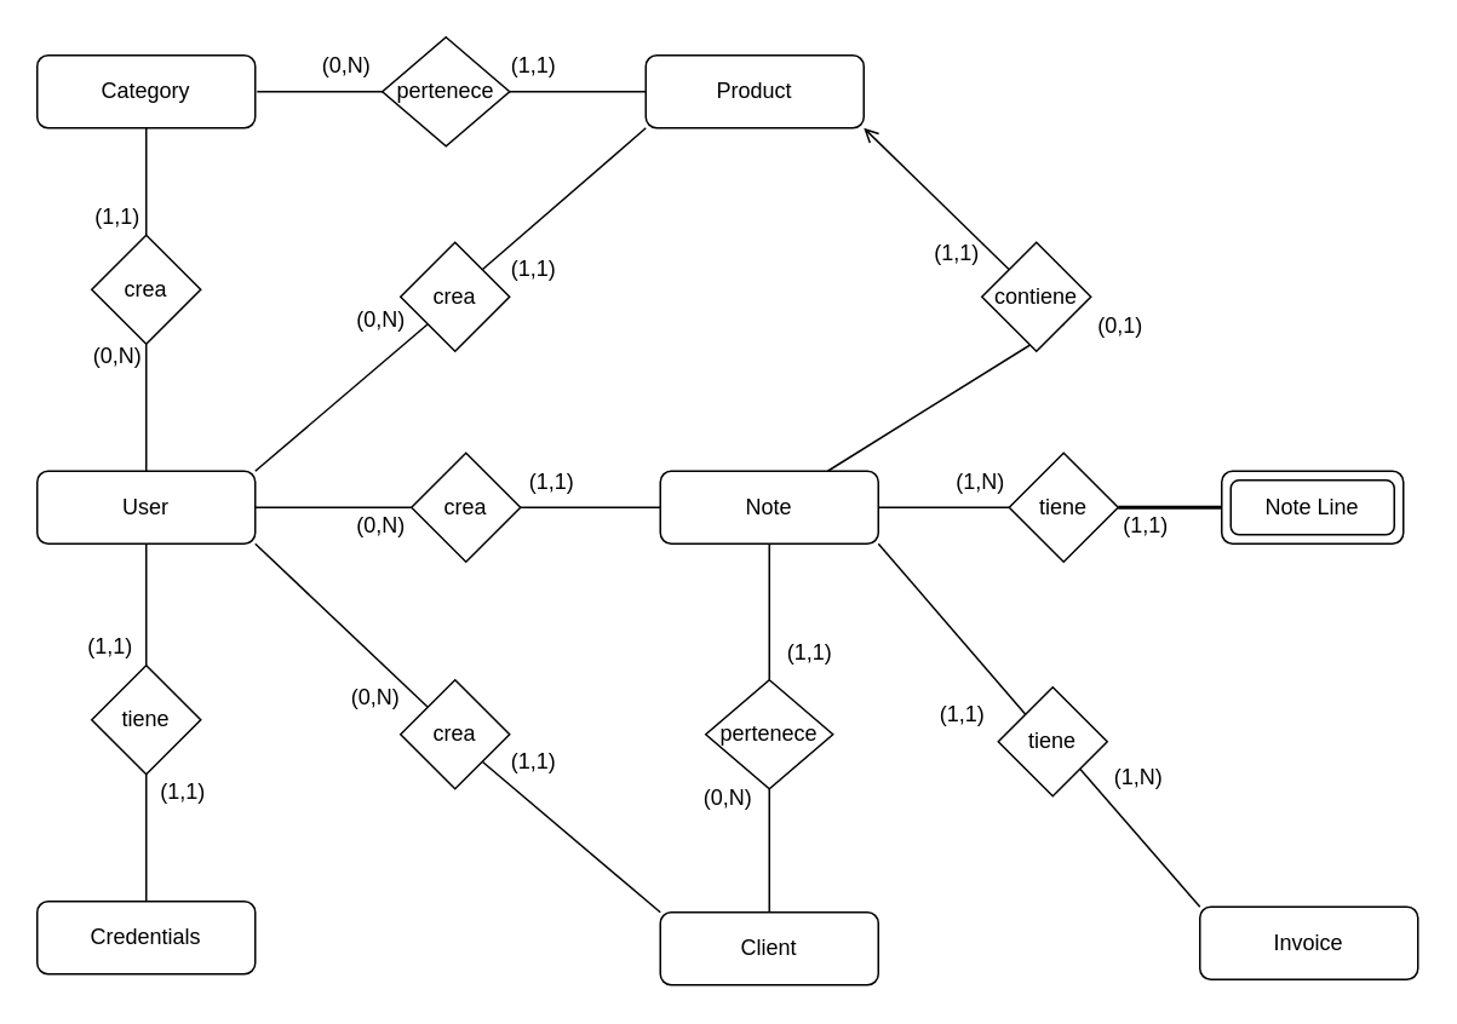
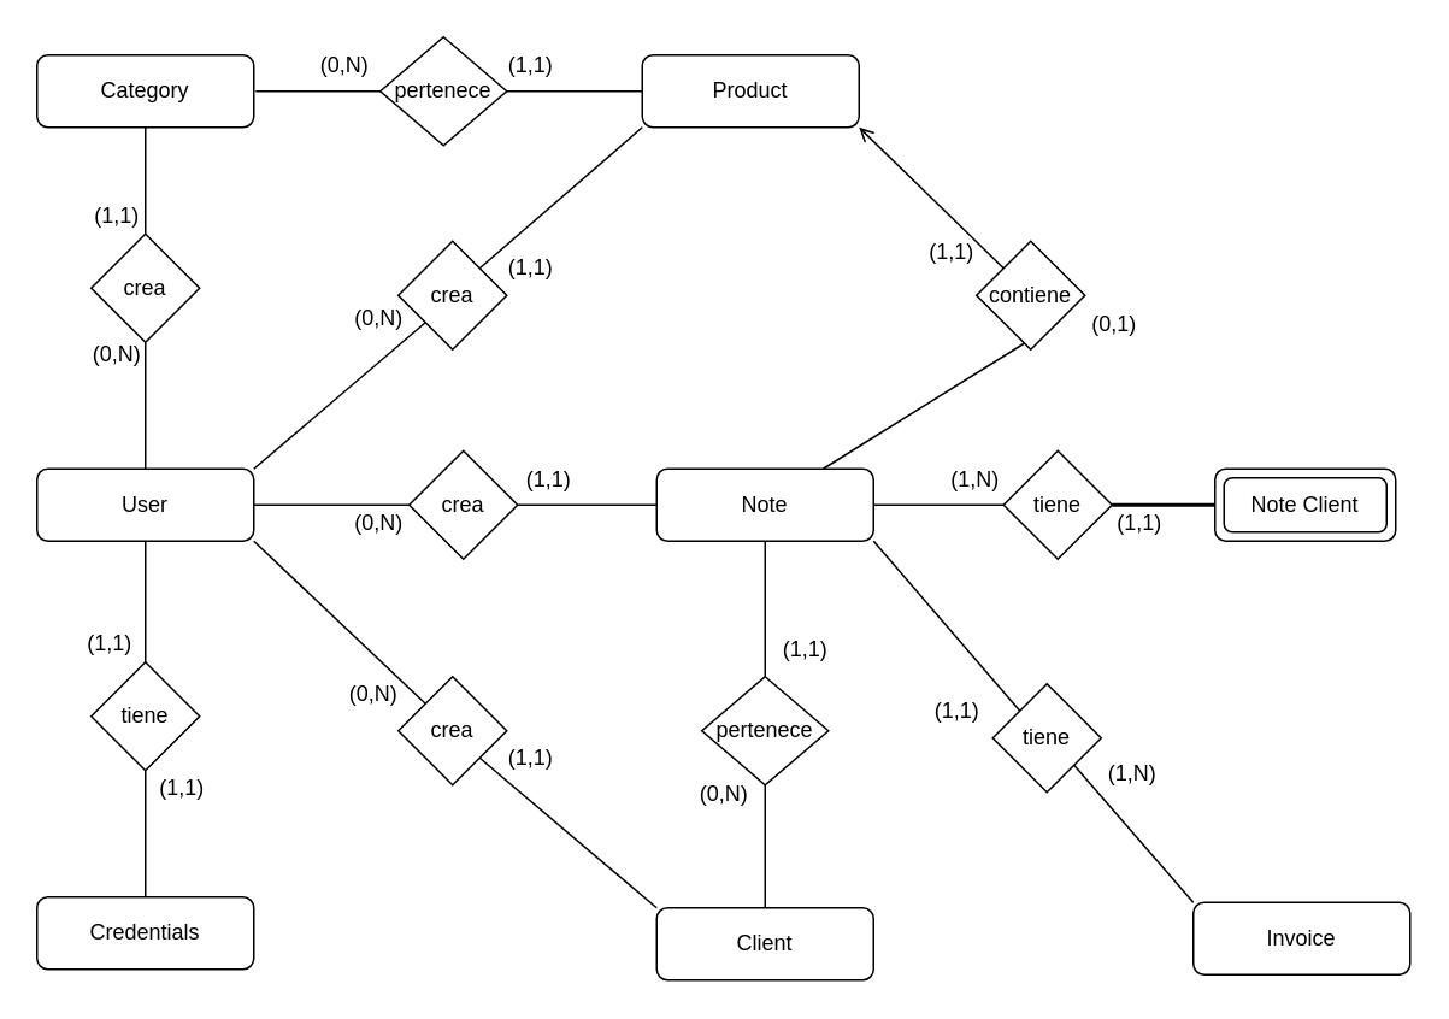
  <mxCell id="0" />
  <mxCell id="1" parent="0" />
  <mxCell id="2" style="edgeStyle=none;rounded=0;orthogonalLoop=1;jettySize=auto;html=1;exitX=0.5;exitY=0;exitDx=0;exitDy=0;entryX=0.5;entryY=1;entryDx=0;entryDy=0;endArrow=none;endFill=0;" parent="1" source="3" target="16" edge="1"><mxGeometry relative="1" as="geometry" /></mxCell>
  <mxCell id="3" value="Credentials" style="rounded=1;whiteSpace=wrap;html=1;" parent="1" vertex="1"><mxGeometry x="20" y="496" width="120" height="40" as="geometry" /></mxCell>
  <mxCell id="4" style="edgeStyle=none;rounded=0;orthogonalLoop=1;jettySize=auto;html=1;exitX=1;exitY=0.5;exitDx=0;exitDy=0;entryX=0;entryY=0.5;entryDx=0;entryDy=0;endArrow=none;endFill=0;" parent="1" source="5" target="24" edge="1"><mxGeometry relative="1" as="geometry" /></mxCell>
  <mxCell id="5" value="User" style="rounded=1;whiteSpace=wrap;html=1;" parent="1" vertex="1"><mxGeometry x="20" y="259" width="120" height="40" as="geometry" /></mxCell>
  <mxCell id="6" style="edgeStyle=none;rounded=0;orthogonalLoop=1;jettySize=auto;html=1;exitX=1;exitY=0.5;exitDx=0;exitDy=0;entryX=0;entryY=0.5;entryDx=0;entryDy=0;endArrow=none;endFill=0;" parent="1" source="7" target="36" edge="1"><mxGeometry relative="1" as="geometry" /></mxCell>
  <mxCell id="7" value="Product" style="rounded=1;whiteSpace=wrap;html=1;" parent="1" vertex="1"><mxGeometry x="355" y="30" width="120" height="40" as="geometry" /></mxCell>
  <mxCell id="8" style="edgeStyle=none;rounded=0;orthogonalLoop=1;jettySize=auto;html=1;exitX=1;exitY=1;exitDx=0;exitDy=0;entryX=0;entryY=0;entryDx=0;entryDy=0;endArrow=none;endFill=0;" parent="1" source="9" target="31" edge="1"><mxGeometry relative="1" as="geometry" /></mxCell>
  <mxCell id="9" value="Note" style="rounded=1;whiteSpace=wrap;html=1;" parent="1" vertex="1"><mxGeometry x="363" y="259" width="120" height="40" as="geometry" /></mxCell>
  <mxCell id="10" style="edgeStyle=none;rounded=0;orthogonalLoop=1;jettySize=auto;html=1;exitX=0.5;exitY=0;exitDx=0;exitDy=0;entryX=0.5;entryY=1;entryDx=0;entryDy=0;endArrow=none;endFill=0;" parent="1" source="11" target="29" edge="1"><mxGeometry relative="1" as="geometry" /></mxCell>
  <mxCell id="11" value="Client" style="rounded=1;whiteSpace=wrap;html=1;" parent="1" vertex="1"><mxGeometry x="363" y="502" width="120" height="40" as="geometry" /></mxCell>
  <mxCell id="12" style="edgeStyle=orthogonalEdgeStyle;rounded=0;orthogonalLoop=1;jettySize=auto;html=1;exitX=0.5;exitY=1;exitDx=0;exitDy=0;entryX=0.5;entryY=0;entryDx=0;entryDy=0;endArrow=none;endFill=0;" parent="1" source="13" target="56" edge="1"><mxGeometry relative="1" as="geometry" /></mxCell>
  <mxCell id="13" value="Category" style="rounded=1;whiteSpace=wrap;html=1;" parent="1" vertex="1"><mxGeometry x="20" y="30" width="120" height="40" as="geometry" /></mxCell>
  <mxCell id="14" value="Invoice" style="rounded=1;whiteSpace=wrap;html=1;" parent="1" vertex="1"><mxGeometry x="660" y="499" width="120" height="40" as="geometry" /></mxCell>
  <mxCell id="15" style="edgeStyle=none;rounded=0;orthogonalLoop=1;jettySize=auto;html=1;exitX=0.5;exitY=0;exitDx=0;exitDy=0;entryX=0.5;entryY=1;entryDx=0;entryDy=0;endArrow=none;endFill=0;" parent="1" source="16" target="5" edge="1"><mxGeometry relative="1" as="geometry" /></mxCell>
  <mxCell id="16" value="tiene" style="shape=rhombus;perimeter=rhombusPerimeter;whiteSpace=wrap;html=1;align=center;" parent="1" vertex="1"><mxGeometry x="50" y="366" width="60" height="60" as="geometry" /></mxCell>
  <mxCell id="17" style="edgeStyle=none;rounded=0;orthogonalLoop=1;jettySize=auto;html=1;exitX=1;exitY=1;exitDx=0;exitDy=0;entryX=0;entryY=0;entryDx=0;entryDy=0;endArrow=none;endFill=0;" parent="1" source="5" target="19" edge="1"><mxGeometry relative="1" as="geometry"><mxPoint x="80" y="299" as="sourcePoint" /></mxGeometry></mxCell>
  <mxCell id="18" style="edgeStyle=none;rounded=0;orthogonalLoop=1;jettySize=auto;html=1;exitX=1;exitY=1;exitDx=0;exitDy=0;entryX=0;entryY=0;entryDx=0;entryDy=0;endArrow=none;endFill=0;" parent="1" source="19" target="11" edge="1"><mxGeometry relative="1" as="geometry"><mxPoint x="80" y="499" as="targetPoint" /></mxGeometry></mxCell>
  <mxCell id="19" value="crea" style="shape=rhombus;perimeter=rhombusPerimeter;whiteSpace=wrap;html=1;align=center;" parent="1" vertex="1"><mxGeometry x="220" y="374" width="60" height="60" as="geometry" /></mxCell>
  <mxCell id="20" style="edgeStyle=none;rounded=0;orthogonalLoop=1;jettySize=auto;html=1;exitX=0;exitY=1;exitDx=0;exitDy=0;entryX=1;entryY=0;entryDx=0;entryDy=0;endArrow=none;endFill=0;" parent="1" source="22" target="5" edge="1"><mxGeometry relative="1" as="geometry" /></mxCell>
  <mxCell id="21" style="edgeStyle=none;rounded=0;orthogonalLoop=1;jettySize=auto;html=1;exitX=1;exitY=0;exitDx=0;exitDy=0;entryX=0;entryY=1;entryDx=0;entryDy=0;endArrow=none;endFill=0;" parent="1" source="22" target="7" edge="1"><mxGeometry relative="1" as="geometry" /></mxCell>
  <mxCell id="22" value="crea" style="shape=rhombus;perimeter=rhombusPerimeter;whiteSpace=wrap;html=1;align=center;" parent="1" vertex="1"><mxGeometry x="220" y="133" width="60" height="60" as="geometry" /></mxCell>
  <mxCell id="23" style="edgeStyle=none;rounded=0;orthogonalLoop=1;jettySize=auto;html=1;exitX=1;exitY=0.5;exitDx=0;exitDy=0;entryX=0;entryY=0.5;entryDx=0;entryDy=0;endArrow=none;endFill=0;" parent="1" source="24" target="9" edge="1"><mxGeometry relative="1" as="geometry" /></mxCell>
  <mxCell id="24" value="crea" style="shape=rhombus;perimeter=rhombusPerimeter;whiteSpace=wrap;html=1;align=center;" parent="1" vertex="1"><mxGeometry x="226" y="249" width="60" height="60" as="geometry" /></mxCell>
  <mxCell id="25" style="edgeStyle=none;rounded=0;orthogonalLoop=1;jettySize=auto;html=1;exitX=1;exitY=0.5;exitDx=0;exitDy=0;endArrow=none;endFill=0;entryX=0;entryY=0.5;entryDx=0;entryDy=0;strokeWidth=2;" parent="1" source="27" edge="1"><mxGeometry relative="1" as="geometry"><mxPoint x="672" y="279" as="targetPoint" /></mxGeometry></mxCell>
  <mxCell id="26" style="edgeStyle=none;rounded=0;orthogonalLoop=1;jettySize=auto;html=1;exitX=0;exitY=0.5;exitDx=0;exitDy=0;endArrow=none;endFill=0;entryX=1;entryY=0.5;entryDx=0;entryDy=0;" parent="1" source="27" target="9" edge="1"><mxGeometry relative="1" as="geometry"><mxPoint x="483" y="288" as="targetPoint" /></mxGeometry></mxCell>
  <mxCell id="27" value="tiene" style="shape=rhombus;perimeter=rhombusPerimeter;whiteSpace=wrap;html=1;align=center;" parent="1" vertex="1"><mxGeometry x="555" y="249" width="60" height="60" as="geometry" /></mxCell>
  <mxCell id="28" style="edgeStyle=none;rounded=0;orthogonalLoop=1;jettySize=auto;html=1;exitX=0.5;exitY=0;exitDx=0;exitDy=0;entryX=0.5;entryY=1;entryDx=0;entryDy=0;endArrow=none;endFill=0;" parent="1" source="29" target="9" edge="1"><mxGeometry relative="1" as="geometry" /></mxCell>
  <mxCell id="29" value="pertenece" style="shape=rhombus;perimeter=rhombusPerimeter;whiteSpace=wrap;html=1;align=center;" parent="1" vertex="1"><mxGeometry x="388" y="374" width="70" height="60" as="geometry" /></mxCell>
  <mxCell id="30" style="edgeStyle=none;rounded=0;orthogonalLoop=1;jettySize=auto;html=1;exitX=1;exitY=1;exitDx=0;exitDy=0;entryX=0;entryY=0;entryDx=0;entryDy=0;endArrow=none;endFill=0;" parent="1" source="31" target="14" edge="1"><mxGeometry relative="1" as="geometry" /></mxCell>
  <mxCell id="31" value="tiene" style="shape=rhombus;perimeter=rhombusPerimeter;whiteSpace=wrap;html=1;align=center;" parent="1" vertex="1"><mxGeometry x="549" y="378" width="60" height="60" as="geometry" /></mxCell>
  <mxCell id="32" style="edgeStyle=none;rounded=0;orthogonalLoop=1;jettySize=auto;html=1;exitX=1;exitY=1;exitDx=0;exitDy=0;endArrow=none;endFill=0;" parent="1" source="34" target="9" edge="1"><mxGeometry relative="1" as="geometry"><mxPoint x="672" y="259" as="targetPoint" /></mxGeometry></mxCell>
  <mxCell id="33" style="edgeStyle=none;rounded=0;orthogonalLoop=1;jettySize=auto;html=1;exitX=0;exitY=0;exitDx=0;exitDy=0;entryX=1;entryY=1;entryDx=0;entryDy=0;endArrow=open;endFill=0;" parent="1" source="34" target="7" edge="1"><mxGeometry relative="1" as="geometry" /></mxCell>
  <mxCell id="34" value="contiene" style="shape=rhombus;perimeter=rhombusPerimeter;whiteSpace=wrap;html=1;align=center;" parent="1" vertex="1"><mxGeometry x="540" y="133" width="60" height="60" as="geometry" /></mxCell>
  <mxCell id="35" style="edgeStyle=none;rounded=0;orthogonalLoop=1;jettySize=auto;html=1;exitX=1;exitY=0.5;exitDx=0;exitDy=0;endArrow=none;endFill=0;" parent="1" source="36" edge="1"><mxGeometry relative="1" as="geometry"><mxPoint x="141" y="50" as="targetPoint" /></mxGeometry></mxCell>
  <mxCell id="36" value="pertenece" style="shape=rhombus;perimeter=rhombusPerimeter;whiteSpace=wrap;html=1;align=center;" parent="1" vertex="1"><mxGeometry x="210" y="20" width="70" height="60" as="geometry" /></mxCell>
  <mxCell id="37" value="(1,1)" style="text;html=1;align=center;verticalAlign=middle;resizable=0;points=[];;autosize=1;" parent="1" vertex="1"><mxGeometry x="40" y="346" width="40" height="20" as="geometry" /></mxCell>
  <mxCell id="38" value="(1,1)" style="text;html=1;align=center;verticalAlign=middle;resizable=0;points=[];;autosize=1;" parent="1" vertex="1"><mxGeometry x="80" y="426" width="40" height="20" as="geometry" /></mxCell>
  <mxCell id="39" value="(0,N)" style="text;html=1;align=center;verticalAlign=middle;resizable=0;points=[];;autosize=1;" parent="1" vertex="1"><mxGeometry x="189" y="279" width="40" height="20" as="geometry" /></mxCell>
  <mxCell id="40" value="(1,1)" style="text;html=1;align=center;verticalAlign=middle;resizable=0;points=[];;autosize=1;" parent="1" vertex="1"><mxGeometry x="283" y="255" width="40" height="20" as="geometry" /></mxCell>
  <mxCell id="41" value="(0,N)" style="text;html=1;align=center;verticalAlign=middle;resizable=0;points=[];;autosize=1;" parent="1" vertex="1"><mxGeometry x="189" y="166" width="40" height="20" as="geometry" /></mxCell>
  <mxCell id="42" value="(1,1)" style="text;html=1;align=center;verticalAlign=middle;resizable=0;points=[];;autosize=1;" parent="1" vertex="1"><mxGeometry x="273" y="138" width="40" height="20" as="geometry" /></mxCell>
  <mxCell id="43" value="(0,N)" style="text;html=1;align=center;verticalAlign=middle;resizable=0;points=[];;autosize=1;" parent="1" vertex="1"><mxGeometry x="380" y="429" width="40" height="20" as="geometry" /></mxCell>
  <mxCell id="44" value="(1,1)" style="text;html=1;align=center;verticalAlign=middle;resizable=0;points=[];;autosize=1;" parent="1" vertex="1"><mxGeometry x="425" y="349" width="40" height="20" as="geometry" /></mxCell>
  <mxCell id="45" value="(1,1)" style="text;html=1;align=center;verticalAlign=middle;resizable=0;points=[];;autosize=1;" parent="1" vertex="1"><mxGeometry x="273" y="409" width="40" height="20" as="geometry" /></mxCell>
  <mxCell id="46" value="(0,N)" style="text;html=1;align=center;verticalAlign=middle;resizable=0;points=[];;autosize=1;" parent="1" vertex="1"><mxGeometry x="186" y="374" width="40" height="20" as="geometry" /></mxCell>
  <mxCell id="47" value="(1,N)" style="text;html=1;align=center;verticalAlign=middle;resizable=0;points=[];;autosize=1;" parent="1" vertex="1"><mxGeometry x="519" y="255" width="40" height="20" as="geometry" /></mxCell>
  <mxCell id="48" value="(1,1)" style="text;html=1;align=center;verticalAlign=middle;resizable=0;points=[];;autosize=1;" parent="1" vertex="1"><mxGeometry x="610" y="279" width="40" height="20" as="geometry" /></mxCell>
  <mxCell id="49" value="(1,1)" style="text;html=1;align=center;verticalAlign=middle;resizable=0;points=[];;autosize=1;" parent="1" vertex="1"><mxGeometry x="509" y="383" width="40" height="20" as="geometry" /></mxCell>
  <mxCell id="50" value="(1,N)" style="text;html=1;align=center;verticalAlign=middle;resizable=0;points=[];;autosize=1;" parent="1" vertex="1"><mxGeometry x="606" y="418" width="40" height="20" as="geometry" /></mxCell>
  <mxCell id="51" value="(0,1)" style="text;html=1;align=center;verticalAlign=middle;resizable=0;points=[];;autosize=1;" parent="1" vertex="1"><mxGeometry x="596" y="169" width="40" height="20" as="geometry" /></mxCell>
  <mxCell id="52" value="(1,1)" style="text;html=1;align=center;verticalAlign=middle;resizable=0;points=[];;autosize=1;" parent="1" vertex="1"><mxGeometry x="506" y="129" width="40" height="20" as="geometry" /></mxCell>
  <mxCell id="53" value="(0,N)" style="text;html=1;align=center;verticalAlign=middle;resizable=0;points=[];;autosize=1;" parent="1" vertex="1"><mxGeometry x="170" y="26" width="40" height="20" as="geometry" /></mxCell>
  <mxCell id="54" value="(1,1)" style="text;html=1;align=center;verticalAlign=middle;resizable=0;points=[];;autosize=1;" parent="1" vertex="1"><mxGeometry x="273" y="26" width="40" height="20" as="geometry" /></mxCell>
  <mxCell id="55" style="edgeStyle=orthogonalEdgeStyle;rounded=0;orthogonalLoop=1;jettySize=auto;html=1;exitX=0.5;exitY=1;exitDx=0;exitDy=0;entryX=0.5;entryY=0;entryDx=0;entryDy=0;endArrow=none;endFill=0;" parent="1" source="56" target="5" edge="1"><mxGeometry relative="1" as="geometry" /></mxCell>
  <mxCell id="56" value="crea" style="shape=rhombus;perimeter=rhombusPerimeter;whiteSpace=wrap;html=1;align=center;" parent="1" vertex="1"><mxGeometry x="50" y="129" width="60" height="60" as="geometry" /></mxCell>
  <mxCell id="57" value="(0,N)" style="text;html=1;align=center;verticalAlign=middle;resizable=0;points=[];;autosize=1;" parent="1" vertex="1"><mxGeometry x="44" y="186" width="40" height="20" as="geometry" /></mxCell>
  <mxCell id="58" value="(1,1)" style="text;html=1;align=center;verticalAlign=middle;resizable=0;points=[];;autosize=1;" parent="1" vertex="1"><mxGeometry x="44" y="109" width="40" height="20" as="geometry" /></mxCell>
- <mxCell id="59" value="Note Line" style="shape=ext;margin=3;double=1;whiteSpace=wrap;html=1;align=center;gradientColor=#ffffff;rounded=1;" parent="1" vertex="1"><mxGeometry x="672" y="259" width="100" height="40" as="geometry" /></mxCell>
+ <mxCell id="59" value="Note Client" style="shape=ext;margin=3;double=1;whiteSpace=wrap;html=1;align=center;gradientColor=#ffffff;rounded=1;" parent="1" vertex="1"><mxGeometry x="672" y="259" width="100" height="40" as="geometry" /></mxCell>
